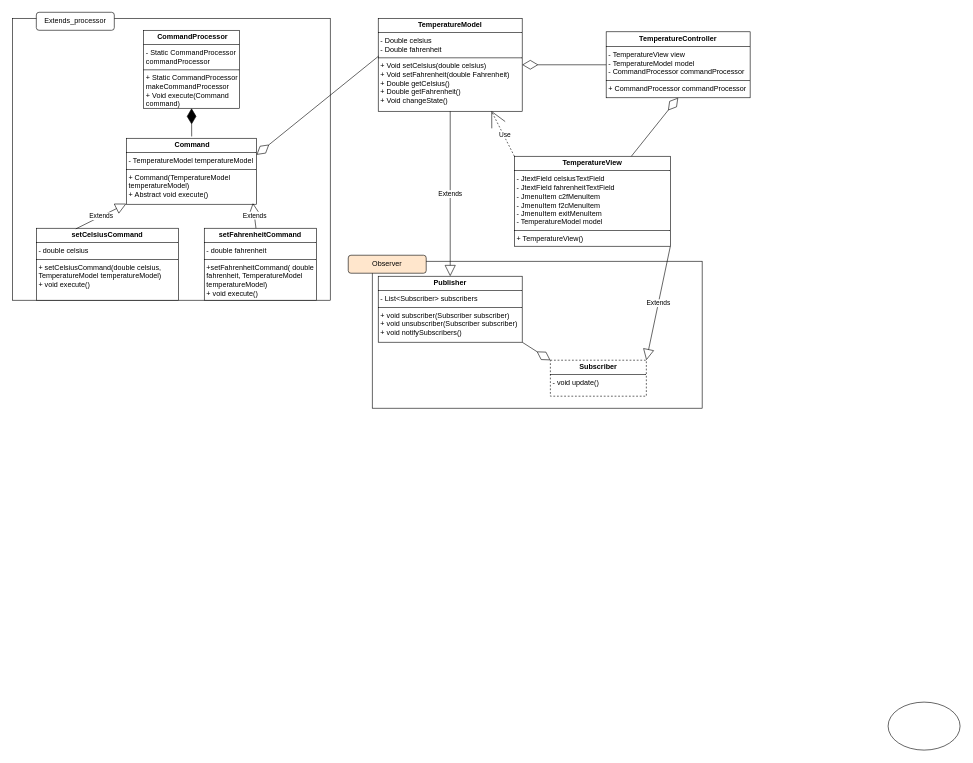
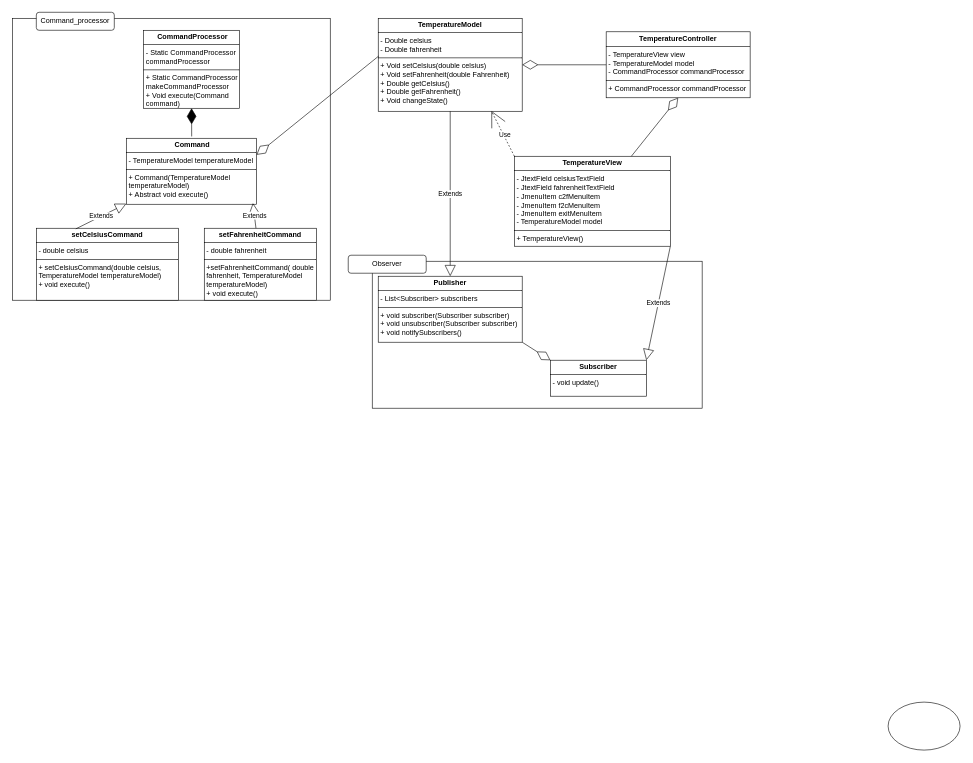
  <mxCell id="0" />
  <mxCell id="1" parent="0" />
  <mxCell id="2" value="" style="rounded=0;whiteSpace=wrap;html=1;" parent="1" vertex="1"><mxGeometry x="20" y="30" width="530" height="470" as="geometry" /></mxCell>
  <mxCell id="3" value="" style="rounded=0;whiteSpace=wrap;html=1;" parent="1" vertex="1"><mxGeometry x="620" y="435" width="550" height="245" as="geometry" /></mxCell>
- <mxCell id="4" value="Extends_processor" style="rounded=1;whiteSpace=wrap;html=1;" parent="1" vertex="1"><mxGeometry x="60" y="20" width="130" height="30" as="geometry" /></mxCell>
- <mxCell id="5" value="Observer" style="rounded=1;whiteSpace=wrap;html=1;fillColor=#ffe6cc;" parent="1" vertex="1"><mxGeometry x="580" y="425" width="130" height="30" as="geometry" /></mxCell>
+ <mxCell id="4" value="Command_processor" style="rounded=1;whiteSpace=wrap;html=1;" parent="1" vertex="1"><mxGeometry x="60" y="20" width="130" height="30" as="geometry" /></mxCell>
+ <mxCell id="5" value="Observer" style="rounded=1;whiteSpace=wrap;html=1;" parent="1" vertex="1"><mxGeometry x="580" y="425" width="130" height="30" as="geometry" /></mxCell>
  <mxCell id="6" value="&lt;p style=&quot;margin:0px;margin-top:4px;text-align:center;&quot;&gt;&lt;b&gt;&amp;nbsp;CommandProcessor&lt;/b&gt;&lt;br&gt;&lt;/p&gt;&lt;hr size=&quot;1&quot; style=&quot;border-style:solid;&quot;&gt;&lt;p style=&quot;margin:0px;margin-left:4px;&quot;&gt;- Static CommandProcessor&lt;/p&gt;&lt;p style=&quot;margin:0px;margin-left:4px;&quot;&gt;commandProcessor&lt;/p&gt;&lt;hr size=&quot;1&quot; style=&quot;border-style:solid;&quot;&gt;&lt;p style=&quot;margin:0px;margin-left:4px;&quot;&gt;&lt;span style=&quot;background-color: initial;&quot;&gt;+ Static CommandProcessor makeCommandProcessor&lt;/span&gt;&lt;br&gt;&lt;/p&gt;&lt;p style=&quot;margin: 0px 0px 0px 4px;&quot;&gt;+&amp;nbsp;Void execute(Command command)&lt;/p&gt;" style="verticalAlign=top;align=left;overflow=fill;html=1;whiteSpace=wrap;" parent="1" vertex="1"><mxGeometry x="238.59" y="50" width="160" height="130" as="geometry" /></mxCell>
  <mxCell id="7" value="&lt;p style=&quot;margin:0px;margin-top:4px;text-align:center;&quot;&gt;&lt;b&gt;TemperatureController&lt;/b&gt;&lt;br&gt;&lt;/p&gt;&lt;hr size=&quot;1&quot; style=&quot;border-style:solid;&quot;&gt;&lt;p style=&quot;margin:0px;margin-left:4px;&quot;&gt;-&amp;nbsp;&lt;span style=&quot;background-color: initial;&quot;&gt;TemperatureView view&lt;/span&gt;&lt;/p&gt;&lt;p style=&quot;margin:0px;margin-left:4px;&quot;&gt;-&amp;nbsp;&lt;span style=&quot;background-color: initial;&quot;&gt;TemperatureModel model&lt;/span&gt;&lt;/p&gt;&lt;p style=&quot;margin:0px;margin-left:4px;&quot;&gt;&lt;span style=&quot;background-color: initial;&quot;&gt;-&amp;nbsp;&lt;/span&gt;&lt;span style=&quot;background-color: initial;&quot;&gt;CommandProcessor commandProcessor&lt;/span&gt;&lt;/p&gt;&lt;hr size=&quot;1&quot; style=&quot;border-style:solid;&quot;&gt;&lt;p style=&quot;margin:0px;margin-left:4px;&quot;&gt;+ CommandProcessor commandProcessor&lt;/p&gt;&lt;p style=&quot;margin: 0px 0px 0px 4px;&quot;&gt;&lt;br&gt;&lt;/p&gt;" style="verticalAlign=top;align=left;overflow=fill;html=1;whiteSpace=wrap;" parent="1" vertex="1"><mxGeometry x="1010" y="52.5" width="240" height="110" as="geometry" /></mxCell>
  <mxCell id="8" value="&lt;p style=&quot;margin:0px;margin-top:4px;text-align:center;&quot;&gt;&lt;b&gt;TemperatureView&lt;/b&gt;&lt;br&gt;&lt;/p&gt;&lt;hr size=&quot;1&quot; style=&quot;border-style:solid;&quot;&gt;&lt;p style=&quot;margin:0px;margin-left:4px;&quot;&gt;- JtextField celsiusTextField&lt;/p&gt;&lt;p style=&quot;margin:0px;margin-left:4px;&quot;&gt;- JtextField fahrenheitTextField&lt;/p&gt;&lt;p style=&quot;margin:0px;margin-left:4px;&quot;&gt;-&amp;nbsp;&lt;span style=&quot;background-color: initial;&quot;&gt;JmenuItem c2fMenuItem&lt;/span&gt;&lt;/p&gt;&lt;p style=&quot;margin:0px;margin-left:4px;&quot;&gt;&lt;span style=&quot;background-color: initial;&quot;&gt;-&amp;nbsp;&lt;/span&gt;&lt;span style=&quot;background-color: initial;&quot;&gt;JmenuItem f2cMenuItem&lt;/span&gt;&lt;/p&gt;&lt;p style=&quot;margin:0px;margin-left:4px;&quot;&gt;- JmenuItem exitMenuItem&lt;/p&gt;&lt;p style=&quot;margin:0px;margin-left:4px;&quot;&gt;- TemperatureModel model&amp;nbsp;&lt;/p&gt;&lt;hr size=&quot;1&quot; style=&quot;border-style:solid;&quot;&gt;&lt;p style=&quot;margin:0px;margin-left:4px;&quot;&gt;+ TemperatureView()&lt;/p&gt;" style="verticalAlign=top;align=left;overflow=fill;html=1;whiteSpace=wrap;" parent="1" vertex="1"><mxGeometry x="857" y="260" width="260" height="150" as="geometry" /></mxCell>
  <mxCell id="9" value="&lt;p style=&quot;margin:0px;margin-top:4px;text-align:center;&quot;&gt;&lt;b&gt;&amp;nbsp;Command&lt;/b&gt;&lt;br&gt;&lt;/p&gt;&lt;hr size=&quot;1&quot; style=&quot;border-style:solid;&quot;&gt;&lt;p style=&quot;margin:0px;margin-left:4px;&quot;&gt;-&amp;nbsp;&lt;span style=&quot;background-color: initial;&quot;&gt;TemperatureModel temperatureModel&lt;/span&gt;&lt;br&gt;&lt;/p&gt;&lt;hr size=&quot;1&quot; style=&quot;border-style:solid;&quot;&gt;&lt;p style=&quot;margin:0px;margin-left:4px;&quot;&gt;&lt;span style=&quot;background-color: initial;&quot;&gt;+ Command(TemperatureModel temperatureModel)&lt;/span&gt;&lt;br&gt;&lt;/p&gt;&lt;p style=&quot;margin: 0px 0px 0px 4px;&quot;&gt;+&amp;nbsp;Abstract void execute()&lt;/p&gt;" style="verticalAlign=top;align=left;overflow=fill;html=1;whiteSpace=wrap;" parent="1" vertex="1"><mxGeometry x="209.998" y="230" width="217.182" height="110" as="geometry" /></mxCell>
  <mxCell id="10" value="&lt;p style=&quot;margin:0px;margin-top:4px;text-align:center;&quot;&gt;&lt;b&gt;setCelsiusCommand&lt;/b&gt;&lt;br&gt;&lt;/p&gt;&lt;hr size=&quot;1&quot; style=&quot;border-style:solid;&quot;&gt;&lt;p style=&quot;margin:0px;margin-left:4px;&quot;&gt;-&amp;nbsp;&lt;span style=&quot;background-color: initial;&quot;&gt;double celsius&lt;/span&gt;&lt;br&gt;&lt;/p&gt;&lt;hr size=&quot;1&quot; style=&quot;border-style:solid;&quot;&gt;&lt;p style=&quot;margin:0px;margin-left:4px;&quot;&gt;&lt;span style=&quot;background-color: initial;&quot;&gt;+ setCelsiusCommand(double celsius, TemperatureModel temperatureModel)&lt;/span&gt;&lt;br&gt;&lt;/p&gt;&lt;p style=&quot;margin: 0px 0px 0px 4px;&quot;&gt;+&amp;nbsp;void execute()&lt;/p&gt;" style="verticalAlign=top;align=left;overflow=fill;html=1;whiteSpace=wrap;" parent="1" vertex="1"><mxGeometry x="60" y="380" width="236.84" height="120" as="geometry" /></mxCell>
  <mxCell id="11" value="&lt;p style=&quot;margin:0px;margin-top:4px;text-align:center;&quot;&gt;&lt;b&gt;setFahrenheitCommand&lt;/b&gt;&lt;br&gt;&lt;/p&gt;&lt;hr size=&quot;1&quot; style=&quot;border-style:solid;&quot;&gt;&lt;p style=&quot;margin:0px;margin-left:4px;&quot;&gt;-&amp;nbsp;&lt;span style=&quot;background-color: initial;&quot;&gt;double fahrenheit&lt;/span&gt;&lt;br&gt;&lt;/p&gt;&lt;hr size=&quot;1&quot; style=&quot;border-style:solid;&quot;&gt;&lt;p style=&quot;margin:0px;margin-left:4px;&quot;&gt;&lt;span style=&quot;background-color: initial;&quot;&gt;+setFahrenheitCommand( double fahrenheit, TemperatureModel temperatureModel)&lt;/span&gt;&lt;br&gt;&lt;/p&gt;&lt;p style=&quot;margin: 0px 0px 0px 4px;&quot;&gt;+&amp;nbsp;void execute()&lt;/p&gt;" style="verticalAlign=top;align=left;overflow=fill;html=1;whiteSpace=wrap;" parent="1" vertex="1"><mxGeometry x="340" y="380" width="186.84" height="120" as="geometry" /></mxCell>
  <mxCell id="12" value="&lt;p style=&quot;margin:0px;margin-top:4px;text-align:center;&quot;&gt;&lt;b&gt;Publisher&lt;/b&gt;&lt;br&gt;&lt;/p&gt;&lt;hr size=&quot;1&quot; style=&quot;border-style:solid;&quot;&gt;&lt;p style=&quot;margin:0px;margin-left:4px;&quot;&gt;- List&amp;lt;Subscriber&amp;gt; subscribers&lt;/p&gt;&lt;hr size=&quot;1&quot; style=&quot;border-style:solid;&quot;&gt;&lt;p style=&quot;margin:0px;margin-left:4px;&quot;&gt;+ void subscriber(&lt;span style=&quot;background-color: initial;&quot;&gt;Subscriber s&lt;/span&gt;&lt;span style=&quot;background-color: initial;&quot;&gt;ubscriber)&lt;/span&gt;&lt;/p&gt;&lt;p style=&quot;margin:0px;margin-left:4px;&quot;&gt;&lt;span style=&quot;background-color: initial;&quot;&gt;+ void uns&lt;/span&gt;&lt;span style=&quot;background-color: initial;&quot;&gt;ubscriber(&lt;/span&gt;&lt;span style=&quot;background-color: initial;&quot;&gt;Subscriber s&lt;/span&gt;&lt;span style=&quot;background-color: initial;&quot;&gt;ubscriber)&lt;/span&gt;&lt;/p&gt;&lt;p style=&quot;margin:0px;margin-left:4px;&quot;&gt;+ void notify&lt;span style=&quot;background-color: initial;&quot;&gt;Subscribers()&lt;/span&gt;&lt;/p&gt;&lt;p style=&quot;margin: 0px 0px 0px 4px;&quot;&gt;&lt;br&gt;&lt;/p&gt;" style="verticalAlign=top;align=left;overflow=fill;html=1;whiteSpace=wrap;" parent="1" vertex="1"><mxGeometry x="630" y="460" width="240" height="110" as="geometry" /></mxCell>
- <mxCell id="13" value="&lt;p style=&quot;margin:0px;margin-top:4px;text-align:center;&quot;&gt;&lt;b&gt;Subscriber&lt;/b&gt;&lt;br&gt;&lt;/p&gt;&lt;hr size=&quot;1&quot; style=&quot;border-style:solid;&quot;&gt;&lt;p style=&quot;margin:0px;margin-left:4px;&quot;&gt;- void update()&lt;/p&gt;&lt;p style=&quot;margin: 0px 0px 0px 4px;&quot;&gt;&lt;br&gt;&lt;/p&gt;" style="verticalAlign=top;align=left;overflow=fill;html=1;whiteSpace=wrap;dashed=1;" parent="1" vertex="1"><mxGeometry x="917" y="600" width="160" height="60" as="geometry" /></mxCell>
+ <mxCell id="13" value="&lt;p style=&quot;margin:0px;margin-top:4px;text-align:center;&quot;&gt;&lt;b&gt;Subscriber&lt;/b&gt;&lt;br&gt;&lt;/p&gt;&lt;hr size=&quot;1&quot; style=&quot;border-style:solid;&quot;&gt;&lt;p style=&quot;margin:0px;margin-left:4px;&quot;&gt;- void update()&lt;/p&gt;&lt;p style=&quot;margin: 0px 0px 0px 4px;&quot;&gt;&lt;br&gt;&lt;/p&gt;" style="verticalAlign=top;align=left;overflow=fill;html=1;whiteSpace=wrap;" parent="1" vertex="1"><mxGeometry x="917" y="600" width="160" height="60" as="geometry" /></mxCell>
  <mxCell id="14" value="&lt;p style=&quot;margin:0px;margin-top:4px;text-align:center;&quot;&gt;&lt;b&gt;TemperatureModel&lt;/b&gt;&lt;br&gt;&lt;/p&gt;&lt;hr size=&quot;1&quot; style=&quot;border-style:solid;&quot;&gt;&lt;p style=&quot;margin:0px;margin-left:4px;&quot;&gt;-&amp;nbsp;&lt;span style=&quot;background-color: initial;&quot;&gt;Double celsius&lt;/span&gt;&lt;/p&gt;&lt;p style=&quot;margin:0px;margin-left:4px;&quot;&gt;-&amp;nbsp;&lt;span style=&quot;background-color: initial;&quot;&gt;Double fahrenheit&lt;/span&gt;&lt;span style=&quot;background-color: initial; white-space: pre;&quot;&gt;&#09;&lt;/span&gt;&lt;/p&gt;&lt;hr size=&quot;1&quot; style=&quot;border-style:solid;&quot;&gt;&lt;p style=&quot;margin:0px;margin-left:4px;&quot;&gt;+ Void setCelsius(double celsius)&lt;/p&gt;&lt;p style=&quot;margin:0px;margin-left:4px;&quot;&gt;+&amp;nbsp;Void setFahrenheit(double Fahrenheit)&lt;/p&gt;&lt;p style=&quot;margin:0px;margin-left:4px;&quot;&gt;+&amp;nbsp;Double getCelsius()&lt;/p&gt;&lt;p style=&quot;margin:0px;margin-left:4px;&quot;&gt;+&amp;nbsp;Double getFahrenheit()&lt;/p&gt;&lt;p style=&quot;margin:0px;margin-left:4px;&quot;&gt;+&amp;nbsp;Void changeState()&lt;/p&gt;&lt;p style=&quot;margin: 0px 0px 0px 4px;&quot;&gt;&lt;br&gt;&lt;/p&gt;" style="verticalAlign=top;align=left;overflow=fill;html=1;whiteSpace=wrap;" parent="1" vertex="1"><mxGeometry x="630" y="30" width="240" height="155" as="geometry" /></mxCell>
  <mxCell id="15" value="Extends" style="endArrow=block;endSize=16;endFill=0;html=1;rounded=0;exitX=0.5;exitY=1;exitDx=0;exitDy=0;entryX=0.5;entryY=0;entryDx=0;entryDy=0;" parent="1" source="14" target="12" edge="1"><mxGeometry width="160" relative="1" as="geometry"><mxPoint x="1017" y="410" as="sourcePoint" /><mxPoint x="940" y="451" as="targetPoint" /></mxGeometry></mxCell>
  <mxCell id="16" value="Extends" style="endArrow=block;endSize=16;endFill=0;html=1;rounded=0;exitX=1;exitY=1;exitDx=0;exitDy=0;entryX=1;entryY=0;entryDx=0;entryDy=0;" parent="1" source="8" target="13" edge="1"><mxGeometry width="160" relative="1" as="geometry"><mxPoint x="1027" y="420" as="sourcePoint" /><mxPoint x="950" y="461" as="targetPoint" /></mxGeometry></mxCell>
  <mxCell id="17" value="Extends" style="endArrow=block;endSize=16;endFill=0;html=1;rounded=0;entryX=0.972;entryY=0.983;entryDx=0;entryDy=0;entryPerimeter=0;" parent="1" source="11" target="9" edge="1"><mxGeometry width="160" relative="1" as="geometry"><mxPoint x="427.18" y="369.87" as="sourcePoint" /><mxPoint x="430" y="260" as="targetPoint" /></mxGeometry></mxCell>
  <mxCell id="18" value="Extends" style="endArrow=block;endSize=16;endFill=0;html=1;rounded=0;exitX=0.278;exitY=0.009;exitDx=0;exitDy=0;exitPerimeter=0;" parent="1" source="10" target="9" edge="1"><mxGeometry width="160" relative="1" as="geometry"><mxPoint x="129" y="390" as="sourcePoint" /><mxPoint x="222" y="260" as="targetPoint" /></mxGeometry></mxCell>
  <mxCell id="19" value="" style="ellipse;whiteSpace=wrap;html=1;" parent="1" vertex="1"><mxGeometry x="1480" y="1170" width="120" height="80" as="geometry" /></mxCell>
  <mxCell id="20" value="" style="endArrow=diamondThin;endFill=0;endSize=24;html=1;rounded=0;entryX=0;entryY=0;entryDx=0;entryDy=0;exitX=1;exitY=1;exitDx=0;exitDy=0;" parent="1" source="12" target="13" edge="1"><mxGeometry x="-0.004" width="160" relative="1" as="geometry"><mxPoint x="760" y="692.5" as="sourcePoint" /><mxPoint x="920" y="692.5" as="targetPoint" /><mxPoint as="offset" /></mxGeometry></mxCell>
  <mxCell id="21" value="" style="endArrow=diamondThin;endFill=0;endSize=24;html=1;rounded=0;exitX=0.004;exitY=0.405;exitDx=0;exitDy=0;exitPerimeter=0;entryX=1;entryY=0.25;entryDx=0;entryDy=0;" parent="1" source="14" target="9" edge="1"><mxGeometry width="160" relative="1" as="geometry"><mxPoint x="430" y="250" as="sourcePoint" /><mxPoint x="610" y="230" as="targetPoint" /></mxGeometry></mxCell>
  <mxCell id="22" value="" style="endArrow=diamondThin;endFill=0;endSize=24;html=1;rounded=0;" parent="1" source="7" target="14" edge="1"><mxGeometry width="160" relative="1" as="geometry"><mxPoint x="897" y="185" as="sourcePoint" /><mxPoint x="870" y="108" as="targetPoint" /></mxGeometry></mxCell>
  <mxCell id="23" value="" style="endArrow=diamondThin;endFill=0;endSize=24;html=1;rounded=0;entryX=0.5;entryY=1;entryDx=0;entryDy=0;exitX=0.75;exitY=0;exitDx=0;exitDy=0;" parent="1" source="8" target="7" edge="1"><mxGeometry width="160" relative="1" as="geometry"><mxPoint x="1160" y="210" as="sourcePoint" /><mxPoint x="1020" y="210" as="targetPoint" /></mxGeometry></mxCell>
  <mxCell id="24" value="" style="endArrow=diamondThin;endFill=1;endSize=24;html=1;rounded=0;" parent="1" target="6" edge="1"><mxGeometry width="160" relative="1" as="geometry"><mxPoint x="319" y="227" as="sourcePoint" /><mxPoint x="210" y="200.003" as="targetPoint" /></mxGeometry></mxCell>
  <mxCell id="25" value="" style="endArrow=open;endFill=0;endSize=24;html=1;rounded=0;exitX=0;exitY=0;exitDx=0;exitDy=0;entryX=0.786;entryY=0.997;entryDx=0;entryDy=0;entryPerimeter=0;dashed=1;" edge="1" parent="1" source="8" target="14"><mxGeometry width="160" relative="1" as="geometry"><mxPoint x="373" y="225" as="sourcePoint" /><mxPoint x="781" y="226" as="targetPoint" /><Array as="points" /></mxGeometry></mxCell>
  <mxCell id="26" value="Use" style="edgeLabel;html=1;align=center;verticalAlign=middle;resizable=0;points=[];" vertex="1" connectable="0" parent="25"><mxGeometry x="-0.058" y="-2" relative="1" as="geometry"><mxPoint as="offset" /></mxGeometry></mxCell>
